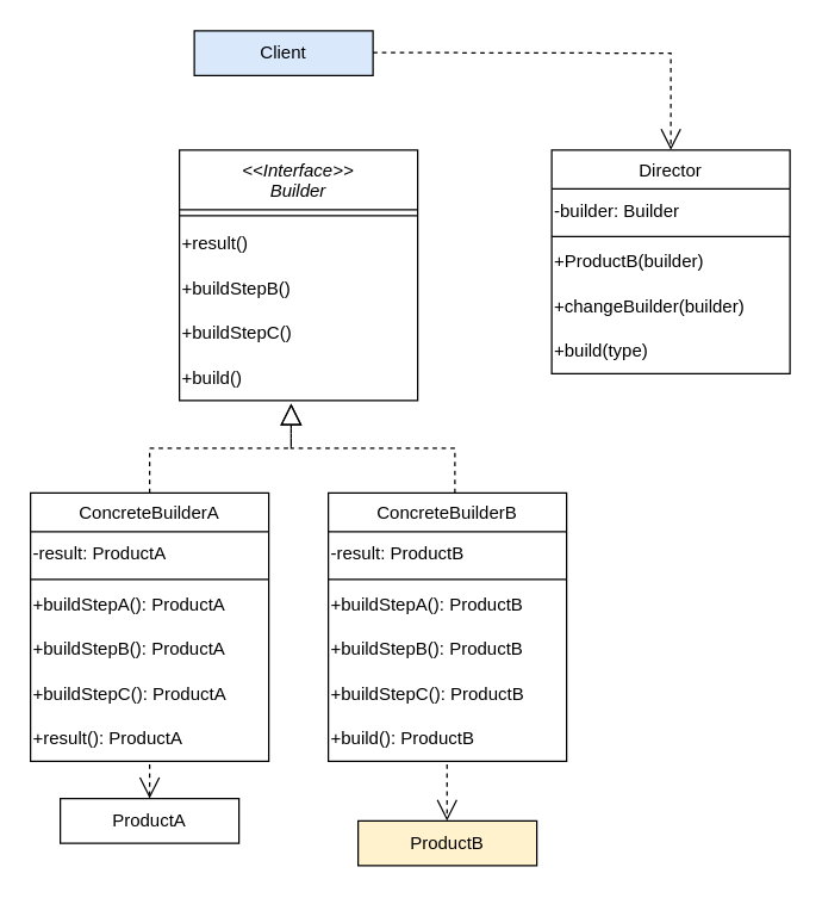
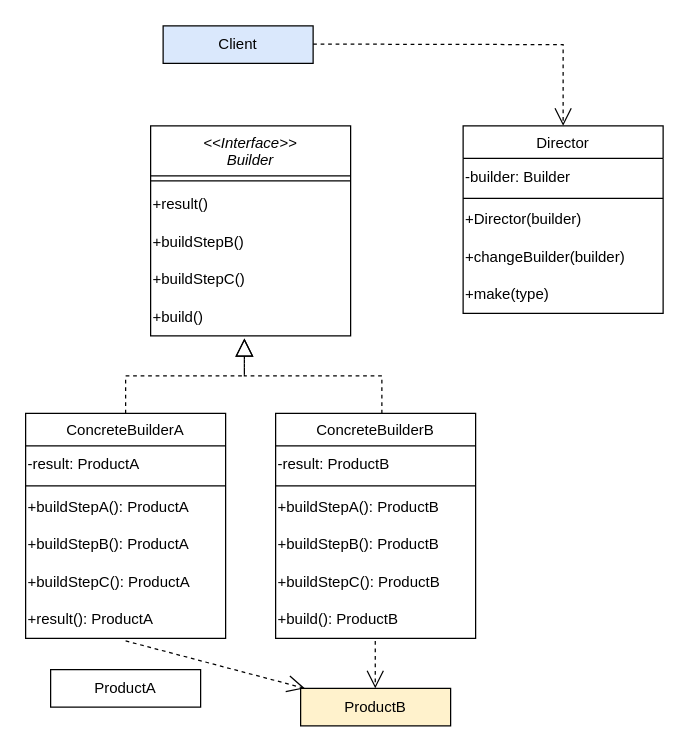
  <mxCell id="0" />
  <mxCell id="1" parent="0" />
  <mxCell id="2" value="&lt;&lt;Interface&gt;&gt;&#10;Builder&#10;" style="swimlane;fontStyle=2;align=center;verticalAlign=top;childLayout=stackLayout;horizontal=1;startSize=40;horizontalStack=0;resizeParent=1;resizeLast=0;collapsible=1;marginBottom=0;rounded=0;shadow=0;strokeWidth=1;" parent="1" vertex="1"><mxGeometry x="120" y="100" width="160" height="168" as="geometry"><mxRectangle x="230" y="140" width="160" height="26" as="alternateBounds" /></mxGeometry></mxCell>
  <mxCell id="3" value="" style="line;html=1;strokeWidth=1;align=left;verticalAlign=middle;spacingTop=-1;spacingLeft=3;spacingRight=3;rotatable=0;labelPosition=right;points=[];portConstraint=eastwest;" parent="2" vertex="1"><mxGeometry y="40" width="160" height="8" as="geometry" /></mxCell>
  <mxCell id="4" value="&lt;div align=&quot;left&quot;&gt;+result()&lt;/div&gt;" style="text;html=1;align=left;verticalAlign=middle;resizable=0;points=[];autosize=1;strokeColor=none;fillColor=none;" vertex="1" parent="2"><mxGeometry y="48" width="160" height="30" as="geometry" /></mxCell>
  <mxCell id="5" value="&lt;div align=&quot;left&quot;&gt;+buildStepB()&lt;/div&gt;" style="text;html=1;align=left;verticalAlign=middle;resizable=0;points=[];autosize=1;strokeColor=none;fillColor=none;" vertex="1" parent="2"><mxGeometry y="78" width="160" height="30" as="geometry" /></mxCell>
  <mxCell id="6" value="&lt;div align=&quot;left&quot;&gt;+buildStepC()&lt;/div&gt;" style="text;html=1;align=left;verticalAlign=middle;resizable=0;points=[];autosize=1;strokeColor=none;fillColor=none;" vertex="1" parent="2"><mxGeometry y="108" width="160" height="30" as="geometry" /></mxCell>
  <mxCell id="7" value="&lt;div align=&quot;left&quot;&gt;+build()&lt;/div&gt;" style="text;html=1;align=left;verticalAlign=middle;resizable=0;points=[];autosize=1;strokeColor=none;fillColor=none;" vertex="1" parent="2"><mxGeometry y="138" width="160" height="30" as="geometry" /></mxCell>
  <mxCell id="8" value="ConcreteBuilderA" style="swimlane;fontStyle=0;align=center;verticalAlign=top;childLayout=stackLayout;horizontal=1;startSize=26;horizontalStack=0;resizeParent=1;resizeLast=0;collapsible=1;marginBottom=0;rounded=0;shadow=0;strokeWidth=1;" parent="1" vertex="1"><mxGeometry x="20" y="330" width="160" height="180" as="geometry"><mxRectangle x="130" y="380" width="160" height="26" as="alternateBounds" /></mxGeometry></mxCell>
  <mxCell id="9" value="&lt;div align=&quot;left&quot;&gt;-result: ProductA&lt;br&gt;&lt;/div&gt;" style="text;html=1;align=left;verticalAlign=middle;resizable=0;points=[];autosize=1;strokeColor=none;fillColor=none;" vertex="1" parent="8"><mxGeometry y="26" width="160" height="30" as="geometry" /></mxCell>
  <mxCell id="10" value="" style="line;html=1;strokeWidth=1;align=left;verticalAlign=middle;spacingTop=-1;spacingLeft=3;spacingRight=3;rotatable=0;labelPosition=right;points=[];portConstraint=eastwest;" parent="8" vertex="1"><mxGeometry y="56" width="160" height="4" as="geometry" /></mxCell>
  <mxCell id="11" value="&lt;div align=&quot;left&quot;&gt;+buildStepA(): ProductA&lt;br&gt;&lt;/div&gt;" style="text;html=1;align=left;verticalAlign=middle;resizable=0;points=[];autosize=1;strokeColor=none;fillColor=none;" vertex="1" parent="8"><mxGeometry y="60" width="160" height="30" as="geometry" /></mxCell>
  <mxCell id="12" value="&lt;div align=&quot;left&quot;&gt;+buildStepB(): ProductA&lt;br&gt;&lt;/div&gt;" style="text;html=1;align=left;verticalAlign=middle;resizable=0;points=[];autosize=1;strokeColor=none;fillColor=none;" vertex="1" parent="8"><mxGeometry y="90" width="160" height="30" as="geometry" /></mxCell>
  <mxCell id="13" value="&lt;div align=&quot;left&quot;&gt;+buildStepC(): ProductA&lt;br&gt;&lt;/div&gt;" style="text;html=1;align=left;verticalAlign=middle;resizable=0;points=[];autosize=1;strokeColor=none;fillColor=none;" vertex="1" parent="8"><mxGeometry y="120" width="160" height="30" as="geometry" /></mxCell>
  <mxCell id="14" value="&lt;div align=&quot;left&quot;&gt;+result(): ProductA&lt;br&gt;&lt;/div&gt;" style="text;html=1;align=left;verticalAlign=middle;resizable=0;points=[];autosize=1;strokeColor=none;fillColor=none;" vertex="1" parent="8"><mxGeometry y="150" width="160" height="30" as="geometry" /></mxCell>
  <mxCell id="15" value="Director" style="swimlane;fontStyle=0;align=center;verticalAlign=top;childLayout=stackLayout;horizontal=1;startSize=26;horizontalStack=0;resizeParent=1;resizeLast=0;collapsible=1;marginBottom=0;rounded=0;shadow=0;strokeWidth=1;" parent="1" vertex="1"><mxGeometry x="370" y="100" width="160" height="150" as="geometry"><mxRectangle x="550" y="140" width="160" height="26" as="alternateBounds" /></mxGeometry></mxCell>
  <mxCell id="16" value="&lt;div align=&quot;left&quot;&gt;-builder: Builder&lt;br&gt;&lt;/div&gt;" style="text;html=1;align=left;verticalAlign=middle;resizable=0;points=[];autosize=1;strokeColor=none;fillColor=none;" vertex="1" parent="15"><mxGeometry y="26" width="160" height="30" as="geometry" /></mxCell>
  <mxCell id="17" value="" style="line;html=1;strokeWidth=1;align=left;verticalAlign=middle;spacingTop=-1;spacingLeft=3;spacingRight=3;rotatable=0;labelPosition=right;points=[];portConstraint=eastwest;" parent="15" vertex="1"><mxGeometry y="56" width="160" height="4" as="geometry" /></mxCell>
- <mxCell id="18" value="+ProductB(builder)" style="text;html=1;align=left;verticalAlign=middle;resizable=0;points=[];autosize=1;strokeColor=none;fillColor=none;" vertex="1" parent="15"><mxGeometry y="60" width="160" height="30" as="geometry" /></mxCell>
+ <mxCell id="18" value="+Director(builder)" style="text;html=1;align=left;verticalAlign=middle;resizable=0;points=[];autosize=1;strokeColor=none;fillColor=none;" vertex="1" parent="15"><mxGeometry y="60" width="160" height="30" as="geometry" /></mxCell>
  <mxCell id="19" value="+changeBuilder(builder)" style="text;html=1;align=left;verticalAlign=middle;resizable=0;points=[];autosize=1;strokeColor=none;fillColor=none;" vertex="1" parent="15"><mxGeometry y="90" width="160" height="30" as="geometry" /></mxCell>
- <mxCell id="20" value="+build(type)" style="text;html=1;align=left;verticalAlign=middle;resizable=0;points=[];autosize=1;strokeColor=none;fillColor=none;" vertex="1" parent="15"><mxGeometry y="120" width="160" height="30" as="geometry" /></mxCell>
+ <mxCell id="20" value="+make(type)" style="text;html=1;align=left;verticalAlign=middle;resizable=0;points=[];autosize=1;strokeColor=none;fillColor=none;" vertex="1" parent="15"><mxGeometry y="120" width="160" height="30" as="geometry" /></mxCell>
  <mxCell id="21" value="ConcreteBuilderB" style="swimlane;fontStyle=0;align=center;verticalAlign=top;childLayout=stackLayout;horizontal=1;startSize=26;horizontalStack=0;resizeParent=1;resizeLast=0;collapsible=1;marginBottom=0;rounded=0;shadow=0;strokeWidth=1;" vertex="1" parent="1"><mxGeometry x="220" y="330" width="160" height="180" as="geometry"><mxRectangle x="130" y="380" width="160" height="26" as="alternateBounds" /></mxGeometry></mxCell>
  <mxCell id="22" value="&lt;div align=&quot;left&quot;&gt;-result: ProductB&lt;/div&gt;" style="text;html=1;align=left;verticalAlign=middle;resizable=0;points=[];autosize=1;strokeColor=none;fillColor=none;" vertex="1" parent="21"><mxGeometry y="26" width="160" height="30" as="geometry" /></mxCell>
  <mxCell id="23" value="" style="line;html=1;strokeWidth=1;align=left;verticalAlign=middle;spacingTop=-1;spacingLeft=3;spacingRight=3;rotatable=0;labelPosition=right;points=[];portConstraint=eastwest;" vertex="1" parent="21"><mxGeometry y="56" width="160" height="4" as="geometry" /></mxCell>
  <mxCell id="24" value="&lt;div align=&quot;left&quot;&gt;+buildStepA(): ProductB&lt;br&gt;&lt;/div&gt;" style="text;html=1;align=left;verticalAlign=middle;resizable=0;points=[];autosize=1;strokeColor=none;fillColor=none;" vertex="1" parent="21"><mxGeometry y="60" width="160" height="30" as="geometry" /></mxCell>
  <mxCell id="25" value="&lt;div align=&quot;left&quot;&gt;+buildStepB(): ProductB&lt;br&gt;&lt;/div&gt;" style="text;html=1;align=left;verticalAlign=middle;resizable=0;points=[];autosize=1;strokeColor=none;fillColor=none;" vertex="1" parent="21"><mxGeometry y="90" width="160" height="30" as="geometry" /></mxCell>
  <mxCell id="26" value="&lt;div align=&quot;left&quot;&gt;+buildStepC(): ProductB&lt;/div&gt;" style="text;html=1;align=left;verticalAlign=middle;resizable=0;points=[];autosize=1;strokeColor=none;fillColor=none;" vertex="1" parent="21"><mxGeometry y="120" width="160" height="30" as="geometry" /></mxCell>
  <mxCell id="27" value="&lt;div align=&quot;left&quot;&gt;+build(): ProductB&lt;br&gt;&lt;/div&gt;" style="text;html=1;align=left;verticalAlign=middle;resizable=0;points=[];autosize=1;strokeColor=none;fillColor=none;" vertex="1" parent="21"><mxGeometry y="150" width="160" height="30" as="geometry" /></mxCell>
  <mxCell id="28" value="" style="endArrow=block;dashed=1;endFill=0;endSize=12;html=1;rounded=0;exitX=0.5;exitY=0;exitDx=0;exitDy=0;" edge="1" parent="1" source="8"><mxGeometry width="160" relative="1" as="geometry"><mxPoint x="-40" y="310" as="sourcePoint" /><mxPoint x="195" y="270" as="targetPoint" /><Array as="points"><mxPoint x="100" y="300" /><mxPoint x="195" y="300" /></Array></mxGeometry></mxCell>
  <mxCell id="29" value="" style="endArrow=block;dashed=1;endFill=0;endSize=12;html=1;rounded=0;exitX=0.5;exitY=0;exitDx=0;exitDy=0;" edge="1" parent="1"><mxGeometry width="160" relative="1" as="geometry"><mxPoint x="305" y="330" as="sourcePoint" /><mxPoint x="195" y="270" as="targetPoint" /><Array as="points"><mxPoint x="305" y="300" /><mxPoint x="195" y="300" /></Array></mxGeometry></mxCell>
  <mxCell id="30" value="ProductA" style="rounded=0;whiteSpace=wrap;html=1;" vertex="1" parent="1"><mxGeometry x="40" y="535" width="120" height="30" as="geometry" /></mxCell>
  <mxCell id="31" value="ProductB" style="rounded=0;whiteSpace=wrap;html=1;fillColor=#fff2cc;" vertex="1" parent="1"><mxGeometry x="240" y="550" width="120" height="30" as="geometry" /></mxCell>
  <mxCell id="32" value="Client" style="rounded=0;whiteSpace=wrap;html=1;fillColor=#dae8fc;" vertex="1" parent="1"><mxGeometry x="130" width="120" height="30" as="geometry" y="20" /></mxCell>
- <mxCell id="33" value="" style="endArrow=open;endSize=12;dashed=1;html=1;rounded=0;exitX=0.5;exitY=1.067;exitDx=0;exitDy=0;exitPerimeter=0;entryX=0.5;entryY=0;entryDx=0;entryDy=0;" edge="1" parent="1" source="14" target="30"><mxGeometry width="160" relative="1" as="geometry"><mxPoint x="90" y="530" as="sourcePoint" /><mxPoint x="250" y="530" as="targetPoint" /></mxGeometry></mxCell>
+ <mxCell id="33" value="" style="endArrow=open;endSize=12;dashed=1;html=1;rounded=0;exitX=0.5;exitY=1.067;exitDx=0;exitDy=0;exitPerimeter=0;" edge="1" parent="1" source="14" target="31"><mxGeometry width="160" relative="1" as="geometry"><mxPoint x="90" y="530" as="sourcePoint" /><mxPoint x="250" y="530" as="targetPoint" /></mxGeometry></mxCell>
  <mxCell id="34" value="" style="endArrow=open;endSize=12;dashed=1;html=1;rounded=0;exitX=0.5;exitY=1.067;exitDx=0;exitDy=0;exitPerimeter=0;entryX=0.5;entryY=0;entryDx=0;entryDy=0;" edge="1" parent="1"><mxGeometry width="160" relative="1" as="geometry"><mxPoint x="299.71" y="512" as="sourcePoint" /><mxPoint x="299.71" y="550" as="targetPoint" /></mxGeometry></mxCell>
  <mxCell id="35" value="" style="endArrow=open;endSize=12;dashed=1;html=1;rounded=0;entryX=0.5;entryY=0;entryDx=0;entryDy=0;" edge="1" parent="1" target="15"><mxGeometry width="160" relative="1" as="geometry"><mxPoint x="250" y="34.58" as="sourcePoint" /><mxPoint x="410" y="34.58" as="targetPoint" /><Array as="points"><mxPoint x="450" y="35" /></Array></mxGeometry></mxCell>
